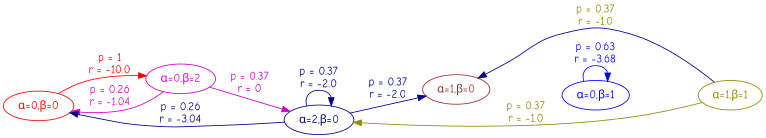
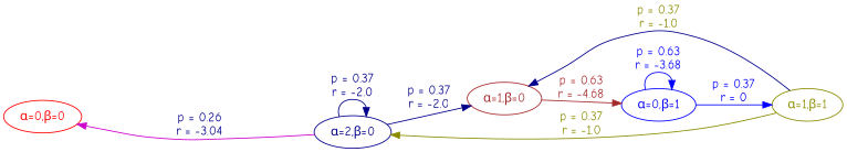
  digraph {
    fontname="Comic Neue"
    rankdir=LR
    node [fontname="Comic Neue"]
    edge [color=blue4 fontcolor=blue4 fontname="Comic Neue"]
    n1 [color=Red fontcolor=Red label="&alpha;=0,&beta;=0"]
-   n2 [color=magenta3 fontcolor=magenta3 label="&alpha;=0,&beta;=2"]
    n3 [color=blue4 fontcolor=blue4 label="&alpha;=2,&beta;=0"]
    n4 [color=Blue fontcolor=Blue label="&alpha;=0,&beta;=1"]
    n5 [color=yellow4 fontcolor=yellow4 label="&alpha;=1,&beta;=1"]
    n6 [color=Brown fontcolor=Brown label="&alpha;=1,&beta;=0"]
-   n1 -> n2 [color=Red fontcolor=Red label="p = 1\nr = -10.0"]
-   n2 -> n1 [color=magenta3 fontcolor=magenta3 label="p = 0.26\nr = -1.04"]
-   n2 -> n3 [color=magenta3 fontcolor=magenta3 label="p = 0.37\nr = 0"]
-   n3 -> n1 [label="p = 0.26\nr = -3.04"]
+   n3 -> n1 [color=magenta3 label="p = 0.26\nr = -3.04"]
    n3 -> n3 [label="p = 0.37\nr = -2.0"]
    n3 -> n6 [label="p = 0.37\nr = -2.0"]
    n4 -> n4 [color=Blue fontcolor=Blue label="p = 0.63\nr = -3.68"]
+   n4 -> n5 [color=Blue fontcolor=Blue label="p = 0.37\nr = 0"]
    n5 -> n3 [color=yellow4 fontcolor=yellow4 label="p = 0.37\nr = -1.0"]
    n5 -> n6 [fontcolor=yellow4 label="p = 0.37\nr = -1.0"]
+   n6 -> n4 [color=Brown fontcolor=Brown label="p = 0.63\nr = -4.68"]
  }
